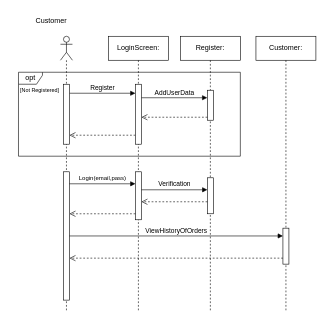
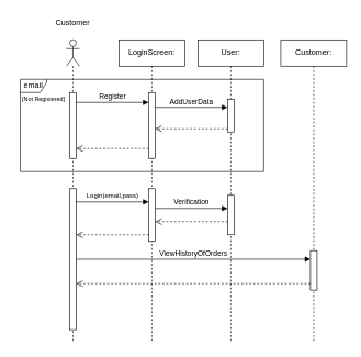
  <mxCell id="0" />
  <mxCell id="1" parent="0" />
  <mxCell id="2" value="" style="shape=umlLifeline;perimeter=lifelinePerimeter;whiteSpace=wrap;html=1;container=1;dropTarget=0;collapsible=0;recursiveResize=0;outlineConnect=0;portConstraint=eastwest;newEdgeStyle={&quot;curved&quot;:0,&quot;rounded&quot;:0};participant=umlActor;" parent="1" vertex="1"><mxGeometry x="100" y="60" width="20" height="460" as="geometry" /></mxCell>
  <mxCell id="3" value="" style="html=1;points=[[0,0,0,0,5],[0,1,0,0,-5],[1,0,0,0,5],[1,1,0,0,-5]];perimeter=orthogonalPerimeter;outlineConnect=0;targetShapes=umlLifeline;portConstraint=eastwest;newEdgeStyle={&quot;curved&quot;:0,&quot;rounded&quot;:0};" parent="2" vertex="1"><mxGeometry x="5" y="226" width="10" height="214" as="geometry" /></mxCell>
- <mxCell id="4" value="Register:" style="shape=umlLifeline;perimeter=lifelinePerimeter;whiteSpace=wrap;html=1;container=1;dropTarget=0;collapsible=0;recursiveResize=0;outlineConnect=0;portConstraint=eastwest;newEdgeStyle={&quot;curved&quot;:0,&quot;rounded&quot;:0};" parent="1" vertex="1"><mxGeometry x="300" y="60" width="100" height="460" as="geometry" /></mxCell>
+ <mxCell id="4" value="User:" style="shape=umlLifeline;perimeter=lifelinePerimeter;whiteSpace=wrap;html=1;container=1;dropTarget=0;collapsible=0;recursiveResize=0;outlineConnect=0;portConstraint=eastwest;newEdgeStyle={&quot;curved&quot;:0,&quot;rounded&quot;:0};" parent="1" vertex="1"><mxGeometry x="300" y="60" width="100" height="460" as="geometry" /></mxCell>
  <mxCell id="5" value="" style="html=1;points=[[0,0,0,0,5],[0,1,0,0,-5],[1,0,0,0,5],[1,1,0,0,-5]];perimeter=orthogonalPerimeter;outlineConnect=0;targetShapes=umlLifeline;portConstraint=eastwest;newEdgeStyle={&quot;curved&quot;:0,&quot;rounded&quot;:0};" parent="4" vertex="1"><mxGeometry x="45" y="236" width="10" height="60" as="geometry" /></mxCell>
- <mxCell id="6" value="Customer" style="text;html=1;strokeColor=none;fillColor=none;align=center;verticalAlign=middle;whiteSpace=wrap;rounded=0;" parent="1" vertex="1"><mxGeometry x="55" y="20" width="60" height="30" as="geometry" /></mxCell>
+ <mxCell id="6" value="Customer" style="text;html=1;strokeColor=none;fillColor=none;align=center;verticalAlign=middle;whiteSpace=wrap;rounded=0;" parent="1" vertex="1"><mxGeometry x="80" y="20" width="60" height="30" as="geometry" /></mxCell>
  <mxCell id="7" value="LoginScreen:" style="shape=umlLifeline;perimeter=lifelinePerimeter;whiteSpace=wrap;html=1;container=1;dropTarget=0;collapsible=0;recursiveResize=0;outlineConnect=0;portConstraint=eastwest;newEdgeStyle={&quot;curved&quot;:0,&quot;rounded&quot;:0};" parent="1" vertex="1"><mxGeometry x="180" y="60" width="100" height="460" as="geometry" /></mxCell>
  <mxCell id="8" value="" style="html=1;points=[[0,0,0,0,5],[0,1,0,0,-5],[1,0,0,0,5],[1,1,0,0,-5]];perimeter=orthogonalPerimeter;outlineConnect=0;targetShapes=umlLifeline;portConstraint=eastwest;newEdgeStyle={&quot;curved&quot;:0,&quot;rounded&quot;:0};" parent="7" vertex="1"><mxGeometry x="45" y="226" width="10" height="80" as="geometry" /></mxCell>
  <mxCell id="9" value="&lt;font style=&quot;font-size: 10px;&quot;&gt;Login(email,pass)&lt;/font&gt;" style="html=1;verticalAlign=bottom;endArrow=block;curved=0;rounded=0;exitX=1;exitY=0;exitDx=0;exitDy=5;exitPerimeter=0;" parent="1" edge="1"><mxGeometry width="80" relative="1" as="geometry"><mxPoint x="115" y="306" as="sourcePoint" /><mxPoint x="225" y="306" as="targetPoint" /></mxGeometry></mxCell>
  <mxCell id="10" value="Verification" style="html=1;verticalAlign=bottom;endArrow=block;curved=0;rounded=0;entryX=-0.015;entryY=0.25;entryDx=0;entryDy=0;entryPerimeter=0;" parent="1" edge="1"><mxGeometry width="80" relative="1" as="geometry"><mxPoint x="235" y="316" as="sourcePoint" /><mxPoint x="345" y="316" as="targetPoint" /></mxGeometry></mxCell>
  <mxCell id="11" value="" style="html=1;verticalAlign=bottom;endArrow=open;dashed=1;endSize=8;curved=0;rounded=0;exitX=0;exitY=1;exitDx=0;exitDy=-5;exitPerimeter=0;" parent="1" edge="1"><mxGeometry relative="1" as="geometry"><mxPoint x="225" y="356" as="sourcePoint" /><mxPoint x="115" y="356" as="targetPoint" /></mxGeometry></mxCell>
  <mxCell id="12" value="" style="html=1;verticalAlign=bottom;endArrow=open;dashed=1;endSize=8;curved=0;rounded=0;exitX=0;exitY=1;exitDx=0;exitDy=-5;exitPerimeter=0;" parent="1" edge="1"><mxGeometry relative="1" as="geometry"><mxPoint x="345" y="336" as="sourcePoint" /><mxPoint x="235" y="336" as="targetPoint" /></mxGeometry></mxCell>
  <mxCell id="13" value="Customer:" style="shape=umlLifeline;perimeter=lifelinePerimeter;whiteSpace=wrap;html=1;container=1;dropTarget=0;collapsible=0;recursiveResize=0;outlineConnect=0;portConstraint=eastwest;newEdgeStyle={&quot;curved&quot;:0,&quot;rounded&quot;:0};" parent="1" vertex="1"><mxGeometry x="426" y="60" width="100" height="460" as="geometry" /></mxCell>
  <mxCell id="14" value="" style="html=1;points=[[0,0,0,0,5],[0,1,0,0,-5],[1,0,0,0,5],[1,1,0,0,-5]];perimeter=orthogonalPerimeter;outlineConnect=0;targetShapes=umlLifeline;portConstraint=eastwest;newEdgeStyle={&quot;curved&quot;:0,&quot;rounded&quot;:0};" parent="13" vertex="1"><mxGeometry x="45" y="320" width="10" height="60" as="geometry" /></mxCell>
  <mxCell id="15" value="ViewHistoryOfOrders" style="html=1;verticalAlign=bottom;endArrow=block;curved=0;rounded=0;endFill=1;" parent="1" target="14" edge="1"><mxGeometry width="80" relative="1" as="geometry"><mxPoint x="115" y="393" as="sourcePoint" /><mxPoint x="465" y="393" as="targetPoint" /></mxGeometry></mxCell>
- <mxCell id="16" value="opt" style="shape=umlFrame;whiteSpace=wrap;html=1;pointerEvents=0;width=40;height=20;" parent="1" vertex="1"><mxGeometry x="30" y="120" width="370" height="140" as="geometry" /></mxCell>
+ <mxCell id="16" value="email" style="shape=umlFrame;whiteSpace=wrap;html=1;pointerEvents=0;width=40;height=20;" parent="1" vertex="1"><mxGeometry x="30" y="120" width="370" height="140" as="geometry" /></mxCell>
  <mxCell id="17" value="[Not Registered]" style="text;html=1;align=center;verticalAlign=middle;resizable=0;points=[];autosize=1;strokeColor=none;fillColor=none;fontSize=9;" parent="1" vertex="1"><mxGeometry x="20" y="140" width="90" height="20" as="geometry" /></mxCell>
  <mxCell id="18" value="" style="html=1;points=[[0,0,0,0,5],[0,1,0,0,-5],[1,0,0,0,5],[1,1,0,0,-5]];perimeter=orthogonalPerimeter;outlineConnect=0;targetShapes=umlLifeline;portConstraint=eastwest;newEdgeStyle={&quot;curved&quot;:0,&quot;rounded&quot;:0};" parent="1" vertex="1"><mxGeometry x="345" y="150" width="10" height="50" as="geometry" /></mxCell>
  <mxCell id="19" value="Register" style="html=1;verticalAlign=bottom;endArrow=block;curved=0;rounded=0;exitX=1;exitY=0;exitDx=0;exitDy=5;exitPerimeter=0;" parent="1" edge="1"><mxGeometry width="80" relative="1" as="geometry"><mxPoint x="115" y="155" as="sourcePoint" /><mxPoint x="225" y="155" as="targetPoint" /></mxGeometry></mxCell>
  <mxCell id="20" value="AddUserData" style="html=1;verticalAlign=bottom;endArrow=block;curved=0;rounded=0;entryX=-0.015;entryY=0.25;entryDx=0;entryDy=0;entryPerimeter=0;" parent="1" source="25" target="18" edge="1"><mxGeometry width="80" relative="1" as="geometry"><mxPoint x="235" y="162.5" as="sourcePoint" /><mxPoint x="340" y="170" as="targetPoint" /></mxGeometry></mxCell>
  <mxCell id="21" value="" style="html=1;verticalAlign=bottom;endArrow=open;dashed=1;endSize=8;curved=0;rounded=0;exitX=0;exitY=1;exitDx=0;exitDy=-5;exitPerimeter=0;" parent="1" source="18" edge="1"><mxGeometry relative="1" as="geometry"><mxPoint x="345" y="190" as="sourcePoint" /><mxPoint x="235" y="195" as="targetPoint" /></mxGeometry></mxCell>
  <mxCell id="22" value="" style="html=1;verticalAlign=bottom;endArrow=open;dashed=1;endSize=8;curved=0;rounded=0;exitX=0;exitY=1;exitDx=0;exitDy=-5;exitPerimeter=0;entryX=1;entryY=1;entryDx=0;entryDy=-5;entryPerimeter=0;" parent="1" edge="1"><mxGeometry relative="1" as="geometry"><mxPoint x="225" y="225" as="sourcePoint" /><mxPoint x="115" y="225" as="targetPoint" /></mxGeometry></mxCell>
  <mxCell id="23" value="" style="html=1;points=[[0,0,0,0,5],[0,1,0,0,-5],[1,0,0,0,5],[1,1,0,0,-5]];perimeter=orthogonalPerimeter;outlineConnect=0;targetShapes=umlLifeline;portConstraint=eastwest;newEdgeStyle={&quot;curved&quot;:0,&quot;rounded&quot;:0};" parent="1" vertex="1"><mxGeometry x="105" y="140" width="10" height="100" as="geometry" /></mxCell>
  <mxCell id="24" value="" style="html=1;verticalAlign=bottom;endArrow=block;curved=0;rounded=0;entryX=-0.015;entryY=0.25;entryDx=0;entryDy=0;entryPerimeter=0;" parent="1" target="25" edge="1"><mxGeometry width="80" relative="1" as="geometry"><mxPoint x="235" y="162.5" as="sourcePoint" /><mxPoint x="345" y="163" as="targetPoint" /></mxGeometry></mxCell>
  <mxCell id="25" value="" style="html=1;points=[[0,0,0,0,5],[0,1,0,0,-5],[1,0,0,0,5],[1,1,0,0,-5]];perimeter=orthogonalPerimeter;outlineConnect=0;targetShapes=umlLifeline;portConstraint=eastwest;newEdgeStyle={&quot;curved&quot;:0,&quot;rounded&quot;:0};" parent="1" vertex="1"><mxGeometry x="225" y="140" width="10" height="100" as="geometry" /></mxCell>
  <mxCell id="26" value="" style="html=1;verticalAlign=bottom;endArrow=open;dashed=1;endSize=8;curved=0;rounded=0;" parent="1" source="14" edge="1"><mxGeometry relative="1" as="geometry"><mxPoint x="690" y="430" as="sourcePoint" /><mxPoint x="115" y="430" as="targetPoint" /></mxGeometry></mxCell>
